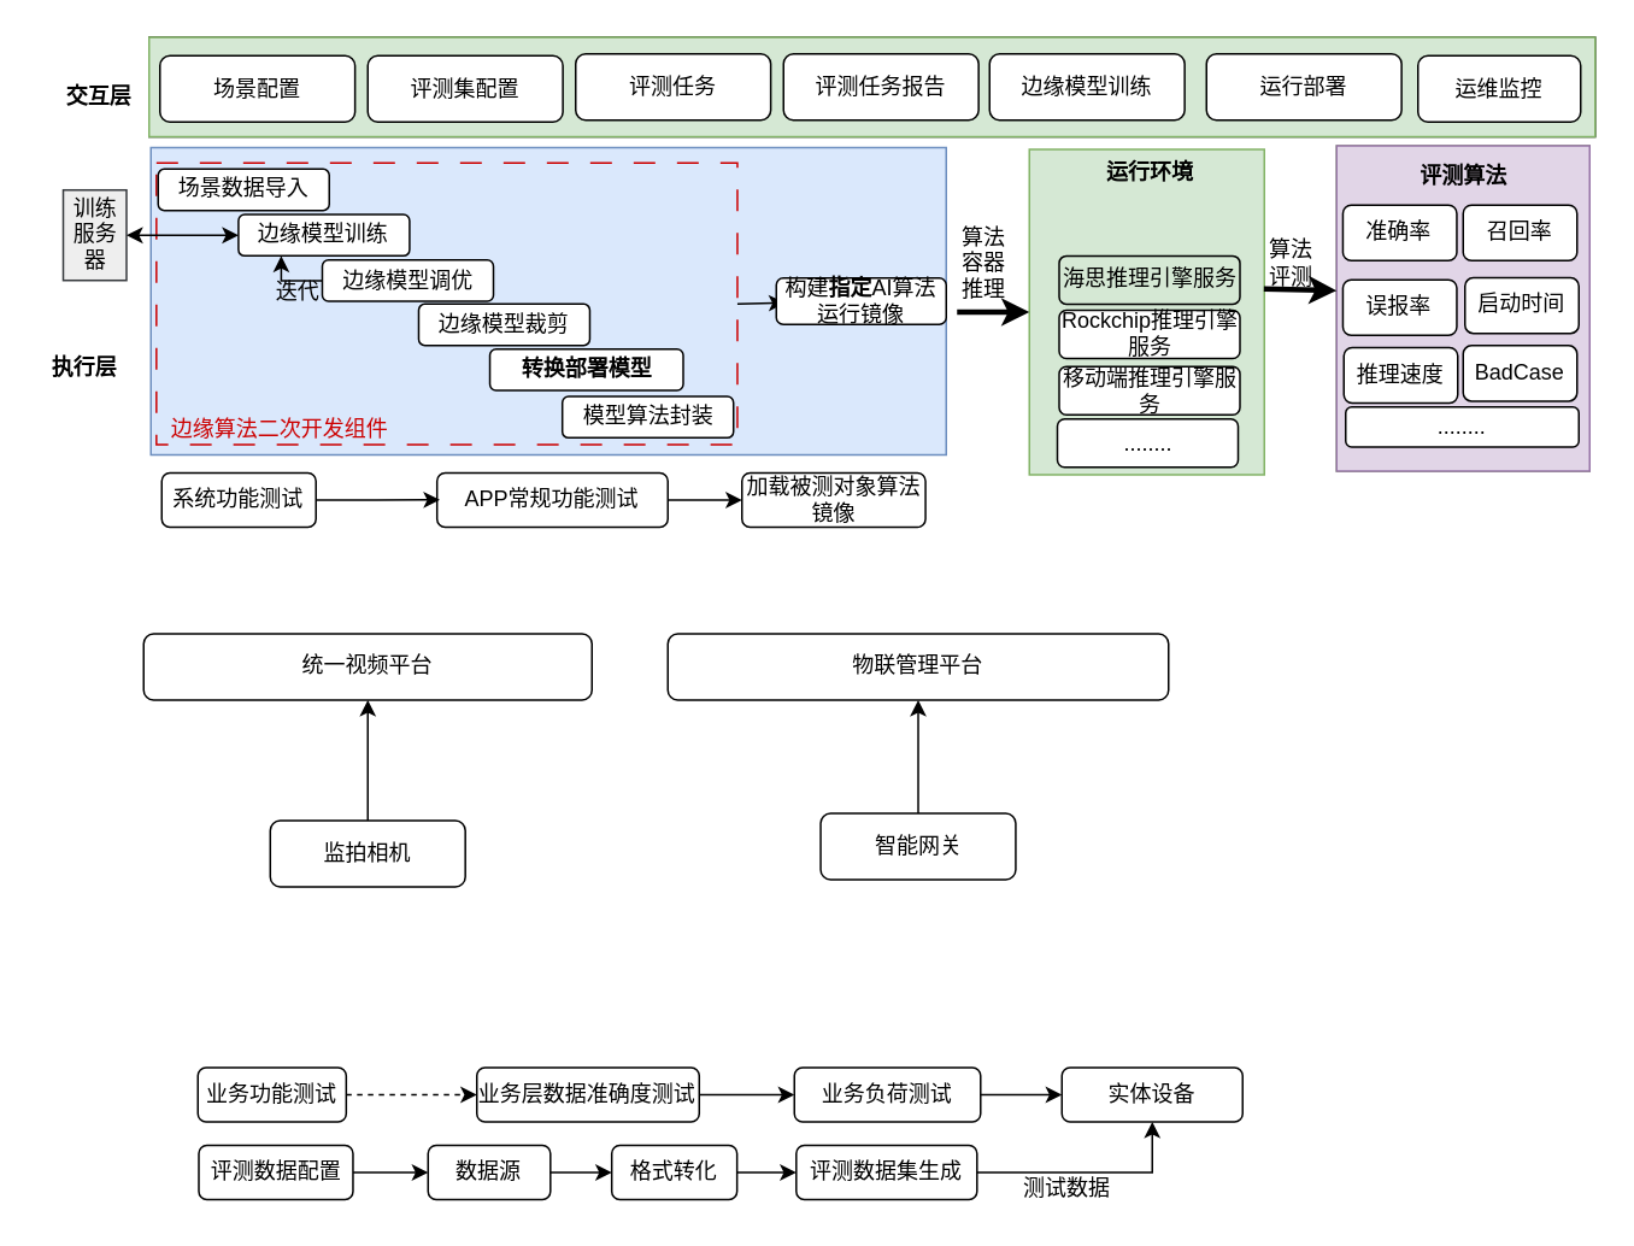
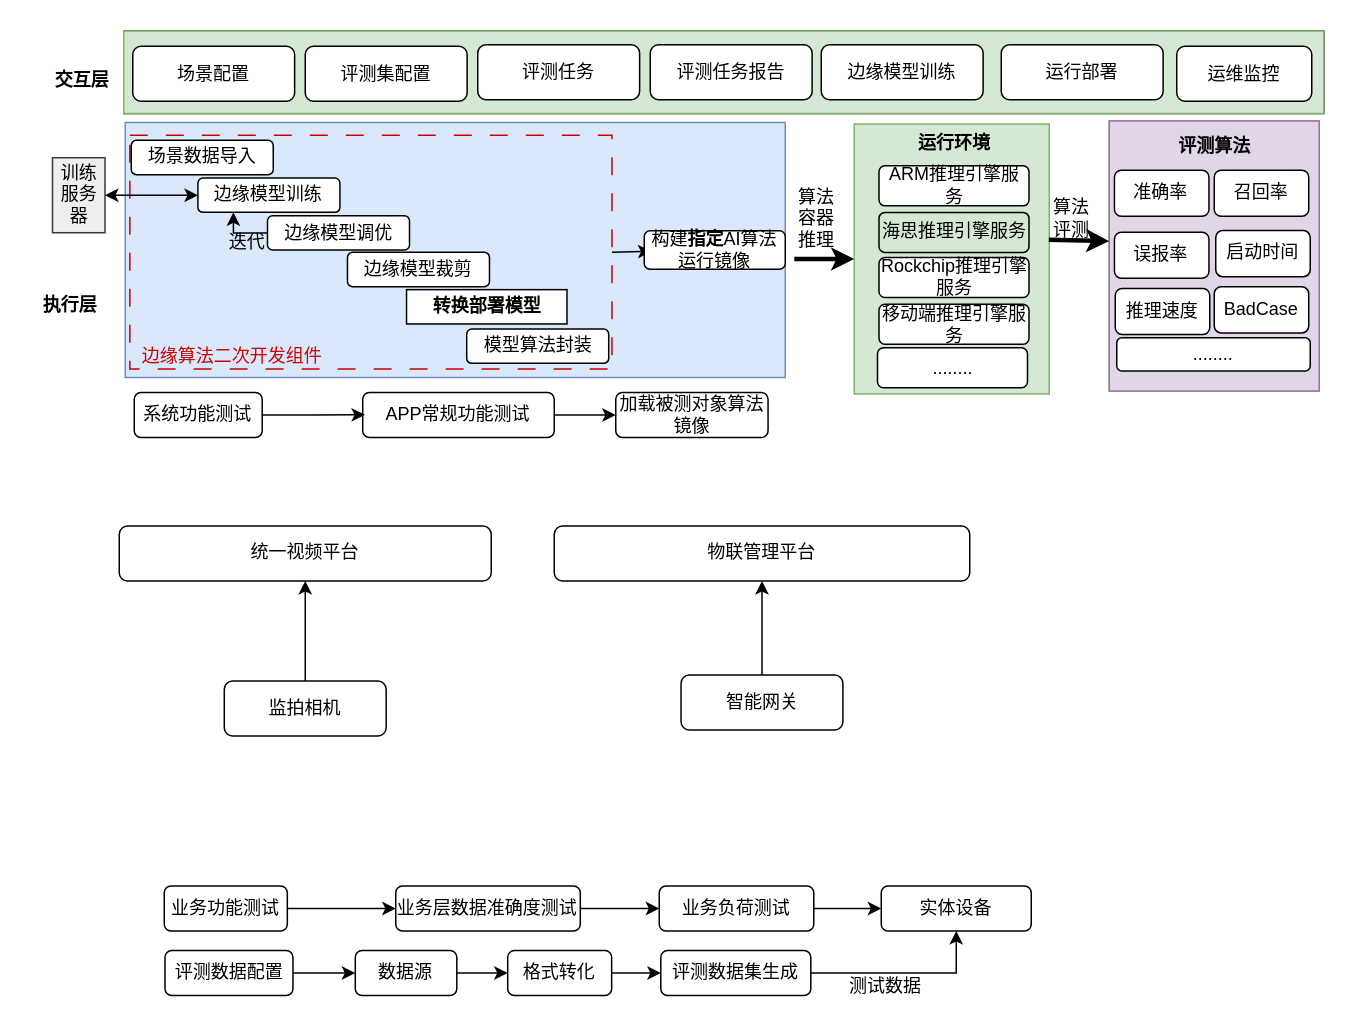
  <mxCell id="0" />
  <mxCell id="1" parent="0" />
  <mxCell id="2" value="" style="rounded=0;whiteSpace=wrap;html=1;fillColor=none;" vertex="1" parent="1"><mxGeometry x="82" y="20.01" width="800" height="55" as="geometry" /></mxCell>
  <mxCell id="3" value="&lt;b&gt;交互层&lt;/b&gt;" style="rounded=0;whiteSpace=wrap;html=1;strokeColor=none;" vertex="1" parent="1"><mxGeometry x="29" y="30.17" width="51" height="45" as="geometry" /></mxCell>
  <mxCell id="4" value="" style="group;fillColor=#d5e8d4;strokeColor=#82b366;container=0;" vertex="1" connectable="0" parent="1"><mxGeometry x="82" y="20" width="800" height="55.01" as="geometry" /></mxCell>
  <mxCell id="5" value="场景配置" style="rounded=1;whiteSpace=wrap;html=1;" vertex="1" parent="1"><mxGeometry x="88.004" y="30.167" width="107.925" height="36.667" as="geometry" /></mxCell>
  <mxCell id="6" value="评测集配置" style="rounded=1;whiteSpace=wrap;html=1;" vertex="1" parent="1"><mxGeometry x="203" y="30.167" width="107.925" height="36.667" as="geometry" /></mxCell>
  <mxCell id="7" value="评测任务" style="rounded=1;whiteSpace=wrap;html=1;" vertex="1" parent="1"><mxGeometry x="317.996" y="29.167" width="107.925" height="36.667" as="geometry" /></mxCell>
  <mxCell id="8" value="评测任务报告" style="rounded=1;whiteSpace=wrap;html=1;" vertex="1" parent="1"><mxGeometry x="433.003" y="29.167" width="107.925" height="36.667" as="geometry" /></mxCell>
  <mxCell id="9" value="运行部署" style="rounded=1;whiteSpace=wrap;html=1;" vertex="1" parent="1"><mxGeometry x="667.003" y="29.167" width="107.925" height="36.667" as="geometry" /></mxCell>
  <mxCell id="10" value="边缘模型训练" style="rounded=1;whiteSpace=wrap;html=1;" vertex="1" parent="1"><mxGeometry x="547.003" y="29.167" width="107.925" height="36.667" as="geometry" /></mxCell>
  <mxCell id="11" value="运维监控" style="rounded=1;whiteSpace=wrap;html=1;" vertex="1" parent="1"><mxGeometry x="784" y="30.17" width="90" height="36.67" as="geometry" /></mxCell>
  <mxCell id="12" value="测试数据" style="text;html=1;strokeColor=none;fillColor=none;align=center;verticalAlign=middle;whiteSpace=wrap;rounded=0;rotation=0;" vertex="1" parent="1"><mxGeometry x="564.5" y="647" width="50" height="20" as="geometry" /></mxCell>
  <mxCell id="13" value="" style="group" vertex="1" connectable="0" parent="1"><mxGeometry x="89" y="260" width="421.54" height="31" as="geometry" /></mxCell>
  <mxCell id="14" value="系统功能测试" style="rounded=1;whiteSpace=wrap;html=1;" vertex="1" parent="13"><mxGeometry y="1" width="85.307" height="30" as="geometry" /></mxCell>
  <mxCell id="15" style="edgeStyle=orthogonalEdgeStyle;rounded=0;orthogonalLoop=1;jettySize=auto;html=1;exitX=1;exitY=0.5;exitDx=0;exitDy=0;entryX=0;entryY=0.5;entryDx=0;entryDy=0;" edge="1" parent="13" source="16" target="18"><mxGeometry relative="1" as="geometry" /></mxCell>
  <mxCell id="16" value="APP常规功能测试" style="rounded=1;whiteSpace=wrap;html=1;" vertex="1" parent="13"><mxGeometry x="152.3" y="1" width="127.7" height="30" as="geometry" /></mxCell>
  <mxCell id="17" style="edgeStyle=orthogonalEdgeStyle;rounded=0;orthogonalLoop=1;jettySize=auto;html=1;exitX=1;exitY=0.5;exitDx=0;exitDy=0;entryX=0.012;entryY=0.496;entryDx=0;entryDy=0;entryPerimeter=0;" edge="1" parent="13" source="14" target="16"><mxGeometry relative="1" as="geometry" /></mxCell>
  <mxCell id="18" value="加载被测对象算法镜像" style="rounded=1;whiteSpace=wrap;html=1;" vertex="1" parent="13"><mxGeometry x="321" y="1" width="101.54" height="30" as="geometry" /></mxCell>
  <mxCell id="19" style="edgeStyle=orthogonalEdgeStyle;rounded=0;orthogonalLoop=1;jettySize=auto;html=1;entryX=0.5;entryY=1;entryDx=0;entryDy=0;" edge="1" parent="1" source="20" target="21"><mxGeometry relative="1" as="geometry" /></mxCell>
  <mxCell id="20" value="智能网关" style="rounded=1;whiteSpace=wrap;html=1;" vertex="1" parent="1"><mxGeometry x="453.533" y="449.327" width="107.925" height="36.667" as="geometry" /></mxCell>
  <mxCell id="21" value="物联管理平台" style="rounded=1;whiteSpace=wrap;html=1;" vertex="1" parent="1"><mxGeometry x="369" y="350" width="277" height="36.67" as="geometry" /></mxCell>
  <mxCell id="22" value="" style="group" vertex="1" connectable="0" parent="1"><mxGeometry x="109" y="593" width="420" height="30" as="geometry" /></mxCell>
  <mxCell id="23" value="业务功能测试" style="rounded=1;whiteSpace=wrap;html=1;" vertex="1" parent="22"><mxGeometry y="-3" width="82.047" height="30" as="geometry" /></mxCell>
  <mxCell id="24" style="edgeStyle=orthogonalEdgeStyle;rounded=0;orthogonalLoop=1;jettySize=auto;html=1;exitX=1;exitY=0.5;exitDx=0;exitDy=0;entryX=0;entryY=0.5;entryDx=0;entryDy=0;" edge="1" parent="22" source="25" target="27"><mxGeometry relative="1" as="geometry" /></mxCell>
  <mxCell id="25" value="业务层数据准确度测试" style="rounded=1;whiteSpace=wrap;html=1;" vertex="1" parent="22"><mxGeometry x="154.33" y="-3" width="123.028" height="30" as="geometry" /></mxCell>
- <mxCell id="26" style="edgeStyle=orthogonalEdgeStyle;rounded=0;orthogonalLoop=1;jettySize=auto;html=1;exitX=1;exitY=0.5;exitDx=0;exitDy=0;entryX=0;entryY=0.5;entryDx=0;entryDy=0;dashed=1;" edge="1" parent="22" source="23" target="25"><mxGeometry relative="1" as="geometry" /></mxCell>
+ <mxCell id="26" style="edgeStyle=orthogonalEdgeStyle;rounded=0;orthogonalLoop=1;jettySize=auto;html=1;exitX=1;exitY=0.5;exitDx=0;exitDy=0;entryX=0;entryY=0.5;entryDx=0;entryDy=0;" edge="1" parent="22" source="23" target="25"><mxGeometry relative="1" as="geometry" /></mxCell>
  <mxCell id="27" value="业务负荷测试" style="rounded=1;whiteSpace=wrap;html=1;" vertex="1" parent="22"><mxGeometry x="330.001" y="-3" width="103.019" height="30" as="geometry" /></mxCell>
  <mxCell id="28" style="edgeStyle=orthogonalEdgeStyle;rounded=0;orthogonalLoop=1;jettySize=auto;html=1;exitX=1;exitY=0.5;exitDx=0;exitDy=0;entryX=0;entryY=0.5;entryDx=0;entryDy=0;" edge="1" parent="1" source="27" target="38"><mxGeometry relative="1" as="geometry" /></mxCell>
  <mxCell id="29" value="" style="group" vertex="1" connectable="0" parent="1"><mxGeometry x="109.5" y="633" width="421.54" height="30" as="geometry" /></mxCell>
  <mxCell id="30" value="评测数据配置" style="rounded=1;whiteSpace=wrap;html=1;" vertex="1" parent="29"><mxGeometry width="85.307" height="30" as="geometry" /></mxCell>
  <mxCell id="31" value="数据源" style="rounded=1;whiteSpace=wrap;html=1;" vertex="1" parent="29"><mxGeometry x="126.85" width="67.69" height="30" as="geometry" /></mxCell>
  <mxCell id="32" style="edgeStyle=orthogonalEdgeStyle;rounded=0;orthogonalLoop=1;jettySize=auto;html=1;exitX=1;exitY=0.5;exitDx=0;exitDy=0;entryX=0;entryY=0.5;entryDx=0;entryDy=0;" edge="1" parent="29" source="30" target="31"><mxGeometry relative="1" as="geometry" /></mxCell>
  <mxCell id="33" value="格式转化" style="rounded=1;whiteSpace=wrap;html=1;" vertex="1" parent="29"><mxGeometry x="228.46" width="69.31" height="30" as="geometry" /></mxCell>
  <mxCell id="34" style="edgeStyle=orthogonalEdgeStyle;rounded=0;orthogonalLoop=1;jettySize=auto;html=1;exitX=1;exitY=0.5;exitDx=0;exitDy=0;entryX=0;entryY=0.5;entryDx=0;entryDy=0;" edge="1" parent="29" source="31" target="33"><mxGeometry relative="1" as="geometry" /></mxCell>
  <mxCell id="35" value="评测数据集生成" style="rounded=1;whiteSpace=wrap;html=1;" vertex="1" parent="29"><mxGeometry x="330.54" width="100" height="30" as="geometry" /></mxCell>
  <mxCell id="36" style="edgeStyle=orthogonalEdgeStyle;rounded=0;orthogonalLoop=1;jettySize=auto;html=1;exitX=1;exitY=0.5;exitDx=0;exitDy=0;" edge="1" parent="29" source="33" target="35"><mxGeometry relative="1" as="geometry" /></mxCell>
  <mxCell id="37" style="edgeStyle=orthogonalEdgeStyle;rounded=0;orthogonalLoop=1;jettySize=auto;html=1;exitX=1;exitY=0.5;exitDx=0;exitDy=0;entryX=0.5;entryY=1;entryDx=0;entryDy=0;" edge="1" parent="1" source="35" target="38"><mxGeometry relative="1" as="geometry" /></mxCell>
  <mxCell id="38" value="实体设备" style="rounded=1;whiteSpace=wrap;html=1;" vertex="1" parent="1"><mxGeometry x="587" y="590" width="100" height="30" as="geometry" /></mxCell>
  <mxCell id="39" value="" style="group" vertex="1" connectable="0" parent="1"><mxGeometry x="569" y="82" width="130" height="180" as="geometry" /></mxCell>
  <mxCell id="40" value="" style="rounded=0;whiteSpace=wrap;html=1;fillColor=#d5e8d4;strokeColor=#82b366;" vertex="1" parent="39"><mxGeometry width="130" height="180" as="geometry" /></mxCell>
  <mxCell id="41" value="海思推理引擎服务" style="rounded=1;whiteSpace=wrap;html=1;fillColor=#d5e8d4;" vertex="1" parent="39"><mxGeometry x="16.5" y="58.916" width="100.0" height="26.684" as="geometry" /></mxCell>
+ <mxCell id="42" value="ARM推理引擎服务" style="rounded=1;whiteSpace=wrap;html=1;" vertex="1" parent="39"><mxGeometry x="16.5" y="27.895" width="100.0" height="26.684" as="geometry" /></mxCell>
  <mxCell id="43" value="Rockchip推理引擎服务" style="rounded=1;whiteSpace=wrap;html=1;" vertex="1" parent="39"><mxGeometry x="16.5" y="88.937" width="100.0" height="26.684" as="geometry" /></mxCell>
  <mxCell id="44" value="移动端推理引擎服务" style="rounded=1;whiteSpace=wrap;html=1;" vertex="1" parent="39"><mxGeometry x="16.5" y="120.179" width="100.0" height="26.684" as="geometry" /></mxCell>
  <mxCell id="45" value="........" style="rounded=1;whiteSpace=wrap;html=1;" vertex="1" parent="39"><mxGeometry x="15.5" y="149.2" width="100.0" height="26.684" as="geometry" /></mxCell>
  <mxCell id="46" value="&lt;b&gt;运行环境&lt;/b&gt;" style="text;html=1;strokeColor=none;fillColor=none;align=center;verticalAlign=middle;whiteSpace=wrap;rounded=0;container=0;movable=1;resizable=1;rotatable=1;deletable=1;editable=1;locked=0;connectable=1;" vertex="1" parent="39"><mxGeometry x="30.62" y="-2.11" width="71.75" height="30" as="geometry" /></mxCell>
  <mxCell id="47" value="" style="group;fillColor=#d5e8d4;strokeColor=#82b366;fillStyle=auto;movable=1;resizable=1;rotatable=1;deletable=1;editable=1;locked=0;connectable=1;" vertex="1" connectable="0" parent="1"><mxGeometry x="739" y="80" width="140" height="180" as="geometry" /></mxCell>
  <mxCell id="48" value="" style="group;fillColor=#e1d5e7;strokeColor=#9673a6;container=0;movable=1;resizable=1;rotatable=1;deletable=1;editable=1;locked=0;connectable=1;" vertex="1" connectable="0" parent="47"><mxGeometry width="140" height="180" as="geometry" /></mxCell>
  <mxCell id="49" value="&lt;b&gt;评测算法&lt;/b&gt;" style="text;html=1;strokeColor=none;fillColor=none;align=center;verticalAlign=middle;whiteSpace=wrap;rounded=0;container=0;movable=1;resizable=1;rotatable=1;deletable=1;editable=1;locked=0;connectable=1;" vertex="1" parent="47"><mxGeometry x="31.75" y="1.059" width="76.5" height="31.765" as="geometry" /></mxCell>
  <mxCell id="50" value="准确率" style="rounded=1;whiteSpace=wrap;html=1;container=0;movable=1;resizable=1;rotatable=1;deletable=1;editable=1;locked=0;connectable=1;" vertex="1" parent="47"><mxGeometry x="3.47" y="32.824" width="63" height="30.706" as="geometry" /></mxCell>
  <mxCell id="51" value="........" style="rounded=1;whiteSpace=wrap;html=1;container=0;movable=1;resizable=1;rotatable=1;deletable=1;editable=1;locked=0;connectable=1;" vertex="1" parent="47"><mxGeometry x="5" y="144.455" width="129" height="22.235" as="geometry" /></mxCell>
  <mxCell id="52" value="召回率" style="rounded=1;whiteSpace=wrap;html=1;container=0;movable=1;resizable=1;rotatable=1;deletable=1;editable=1;locked=0;connectable=1;" vertex="1" parent="47"><mxGeometry x="70" y="32.824" width="63" height="30.706" as="geometry" /></mxCell>
  <mxCell id="53" value="误报率" style="rounded=1;whiteSpace=wrap;html=1;container=0;movable=1;resizable=1;rotatable=1;deletable=1;editable=1;locked=0;connectable=1;" vertex="1" parent="47"><mxGeometry x="3.47" y="74.118" width="63" height="30.706" as="geometry" /></mxCell>
  <mxCell id="54" value="启动时间" style="rounded=1;whiteSpace=wrap;html=1;container=0;movable=1;resizable=1;rotatable=1;deletable=1;editable=1;locked=0;connectable=1;" vertex="1" parent="47"><mxGeometry x="71" y="73.059" width="63" height="30.706" as="geometry" /></mxCell>
  <mxCell id="55" value="推理速度" style="rounded=1;whiteSpace=wrap;html=1;container=0;movable=1;resizable=1;rotatable=1;deletable=1;editable=1;locked=0;connectable=1;" vertex="1" parent="47"><mxGeometry x="4" y="111.632" width="63" height="30.706" as="geometry" /></mxCell>
  <mxCell id="56" value="BadCase" style="rounded=1;whiteSpace=wrap;html=1;container=0;movable=1;resizable=1;rotatable=1;deletable=1;editable=1;locked=0;connectable=1;" vertex="1" parent="47"><mxGeometry x="70" y="110.573" width="63" height="30.706" as="geometry" /></mxCell>
  <mxCell id="57" value="" style="endArrow=classic;html=1;rounded=0;entryX=0;entryY=0.445;entryDx=0;entryDy=0;strokeWidth=3;entryPerimeter=0;exitX=0.998;exitY=0.429;exitDx=0;exitDy=0;exitPerimeter=0;" edge="1" parent="1" source="40" target="48"><mxGeometry width="50" height="50" relative="1" as="geometry"><mxPoint x="693" y="165.36" as="sourcePoint" /><mxPoint x="726" y="165.65" as="targetPoint" /></mxGeometry></mxCell>
  <mxCell id="58" value="" style="endArrow=classic;html=1;rounded=0;entryX=0;entryY=0.5;entryDx=0;entryDy=0;strokeWidth=3;" edge="1" parent="1" target="40"><mxGeometry width="50" height="50" relative="1" as="geometry"><mxPoint x="529" y="172" as="sourcePoint" /><mxPoint x="569" y="165.71" as="targetPoint" /></mxGeometry></mxCell>
  <mxCell id="59" value="" style="group" vertex="1" connectable="0" parent="1"><mxGeometry x="83" y="81" width="440" height="170" as="geometry" /></mxCell>
  <mxCell id="60" value="" style="rounded=0;whiteSpace=wrap;html=1;fillColor=#dae8fc;strokeColor=#6c8ebf;" vertex="1" parent="59"><mxGeometry width="440" height="170" as="geometry" /></mxCell>
  <mxCell id="61" value="" style="group;fillColor=none;strokeColor=none;" vertex="1" connectable="0" parent="59"><mxGeometry x="4" y="4.29" width="320.47" height="160" as="geometry" /></mxCell>
  <mxCell id="62" value="" style="rounded=0;whiteSpace=wrap;html=1;dashed=1;dashPattern=12 12;fillColor=none;fillStyle=auto;strokeColor=#CC0000;gradientColor=#97d077;" vertex="1" parent="61"><mxGeometry x="-0.951" y="4.29" width="321.421" height="155.71" as="geometry" /></mxCell>
  <mxCell id="63" value="场景数据导入" style="rounded=1;whiteSpace=wrap;html=1;" vertex="1" parent="61"><mxGeometry y="7.619" width="94.675" height="22.857" as="geometry" /></mxCell>
  <mxCell id="64" value="边缘模型训练" style="rounded=1;whiteSpace=wrap;html=1;" vertex="1" parent="61"><mxGeometry x="44.444" y="32.762" width="94.675" height="22.857" as="geometry" /></mxCell>
  <mxCell id="65" style="edgeStyle=orthogonalEdgeStyle;rounded=0;orthogonalLoop=1;jettySize=auto;html=1;exitX=0;exitY=0.5;exitDx=0;exitDy=0;entryX=0.25;entryY=1;entryDx=0;entryDy=0;" edge="1" parent="61" source="66" target="64"><mxGeometry relative="1" as="geometry" /></mxCell>
  <mxCell id="66" value="边缘模型调优" style="rounded=1;whiteSpace=wrap;html=1;" vertex="1" parent="61"><mxGeometry x="90.835" y="57.905" width="94.675" height="22.857" as="geometry" /></mxCell>
  <mxCell id="67" value="边缘模型裁剪" style="rounded=1;whiteSpace=wrap;html=1;" vertex="1" parent="61"><mxGeometry x="144.147" y="82.286" width="94.675" height="22.857" as="geometry" /></mxCell>
  <mxCell id="68" value="模型算法封装" style="rounded=1;whiteSpace=wrap;html=1;" vertex="1" parent="61"><mxGeometry x="223.638" y="133.429" width="94.675" height="22.857" as="geometry" /></mxCell>
  <mxCell id="69" value="&lt;font color=&quot;#cc0000&quot;&gt;边缘算法二次开发组件&lt;/font&gt;" style="text;html=1;strokeColor=none;fillColor=none;align=center;verticalAlign=middle;whiteSpace=wrap;rounded=0;" vertex="1" parent="61"><mxGeometry y="143.61" width="135.342" height="16.39" as="geometry" /></mxCell>
- <mxCell id="70" value="&lt;b&gt;转换部署模型&lt;/b&gt;" style="rounded=1;whiteSpace=wrap;html=1;" vertex="1" parent="61"><mxGeometry x="183.526" y="107.15" width="106.965" height="22.86" as="geometry" /></mxCell>
+ <mxCell id="70" value="&lt;b&gt;转换部署模型&lt;/b&gt;" style="whiteSpace=wrap;html=1;rounded=0;" vertex="1" parent="61"><mxGeometry x="183.526" y="107.15" width="106.965" height="22.86" as="geometry" /></mxCell>
  <mxCell id="71" value="" style="endArrow=classic;html=1;rounded=0;exitX=1;exitY=0.5;exitDx=0;exitDy=0;" edge="1" parent="61" source="62"><mxGeometry width="50" height="50" relative="1" as="geometry"><mxPoint x="274.5" y="81.594" as="sourcePoint" /><mxPoint x="346.864" y="81.594" as="targetPoint" /></mxGeometry></mxCell>
  <mxCell id="72" value="迭代" style="text;html=1;strokeColor=none;fillColor=none;align=center;verticalAlign=middle;whiteSpace=wrap;rounded=0;" vertex="1" parent="61"><mxGeometry x="59.67" y="68.58" width="35" height="13.71" as="geometry" /></mxCell>
  <mxCell id="73" value="构建&lt;b&gt;指定&lt;/b&gt;AI算法运行镜像" style="rounded=1;whiteSpace=wrap;html=1;" vertex="1" parent="59"><mxGeometry x="346" y="72.14" width="94" height="25.71" as="geometry" /></mxCell>
  <mxCell id="74" value="算法评测" style="text;html=1;strokeColor=none;fillColor=none;align=center;verticalAlign=middle;whiteSpace=wrap;rounded=0;" vertex="1" parent="1"><mxGeometry x="699" y="130" width="30" height="29" as="geometry" /></mxCell>
  <mxCell id="75" value="算法容器推理" style="text;html=1;strokeColor=none;fillColor=none;align=center;verticalAlign=middle;whiteSpace=wrap;rounded=0;" vertex="1" parent="1"><mxGeometry x="529" y="130" width="30" height="29" as="geometry" /></mxCell>
  <mxCell id="76" value="&lt;b&gt;执行层&lt;/b&gt;" style="rounded=0;whiteSpace=wrap;html=1;strokeColor=none;" vertex="1" parent="1"><mxGeometry x="20" y="180" width="53" height="45" as="geometry" /></mxCell>
  <mxCell id="77" value="训练服务器" style="rounded=0;whiteSpace=wrap;html=1;fillColor=#eeeeee;strokeColor=#36393d;" vertex="1" parent="1"><mxGeometry x="34.5" y="104.48" width="35" height="50" as="geometry" /></mxCell>
  <mxCell id="78" style="edgeStyle=orthogonalEdgeStyle;rounded=0;orthogonalLoop=1;jettySize=auto;html=1;exitX=0;exitY=0.5;exitDx=0;exitDy=0;startArrow=classic;startFill=1;" edge="1" parent="1" source="64" target="77"><mxGeometry relative="1" as="geometry" /></mxCell>
  <mxCell id="79" value="" style="group" vertex="1" connectable="0" parent="1"><mxGeometry x="79" y="350" width="248" height="139.993" as="geometry" /></mxCell>
  <mxCell id="80" value="监拍相机" style="rounded=1;whiteSpace=wrap;html=1;" vertex="1" parent="79"><mxGeometry x="70.033" y="103.327" width="107.925" height="36.667" as="geometry" /></mxCell>
  <mxCell id="81" value="统一视频平台" style="rounded=1;whiteSpace=wrap;html=1;" vertex="1" parent="79"><mxGeometry width="248" height="36.67" as="geometry" /></mxCell>
  <mxCell id="82" style="edgeStyle=orthogonalEdgeStyle;rounded=0;orthogonalLoop=1;jettySize=auto;html=1;entryX=0.5;entryY=1;entryDx=0;entryDy=0;" edge="1" parent="79" source="80" target="81"><mxGeometry relative="1" as="geometry" /></mxCell>
